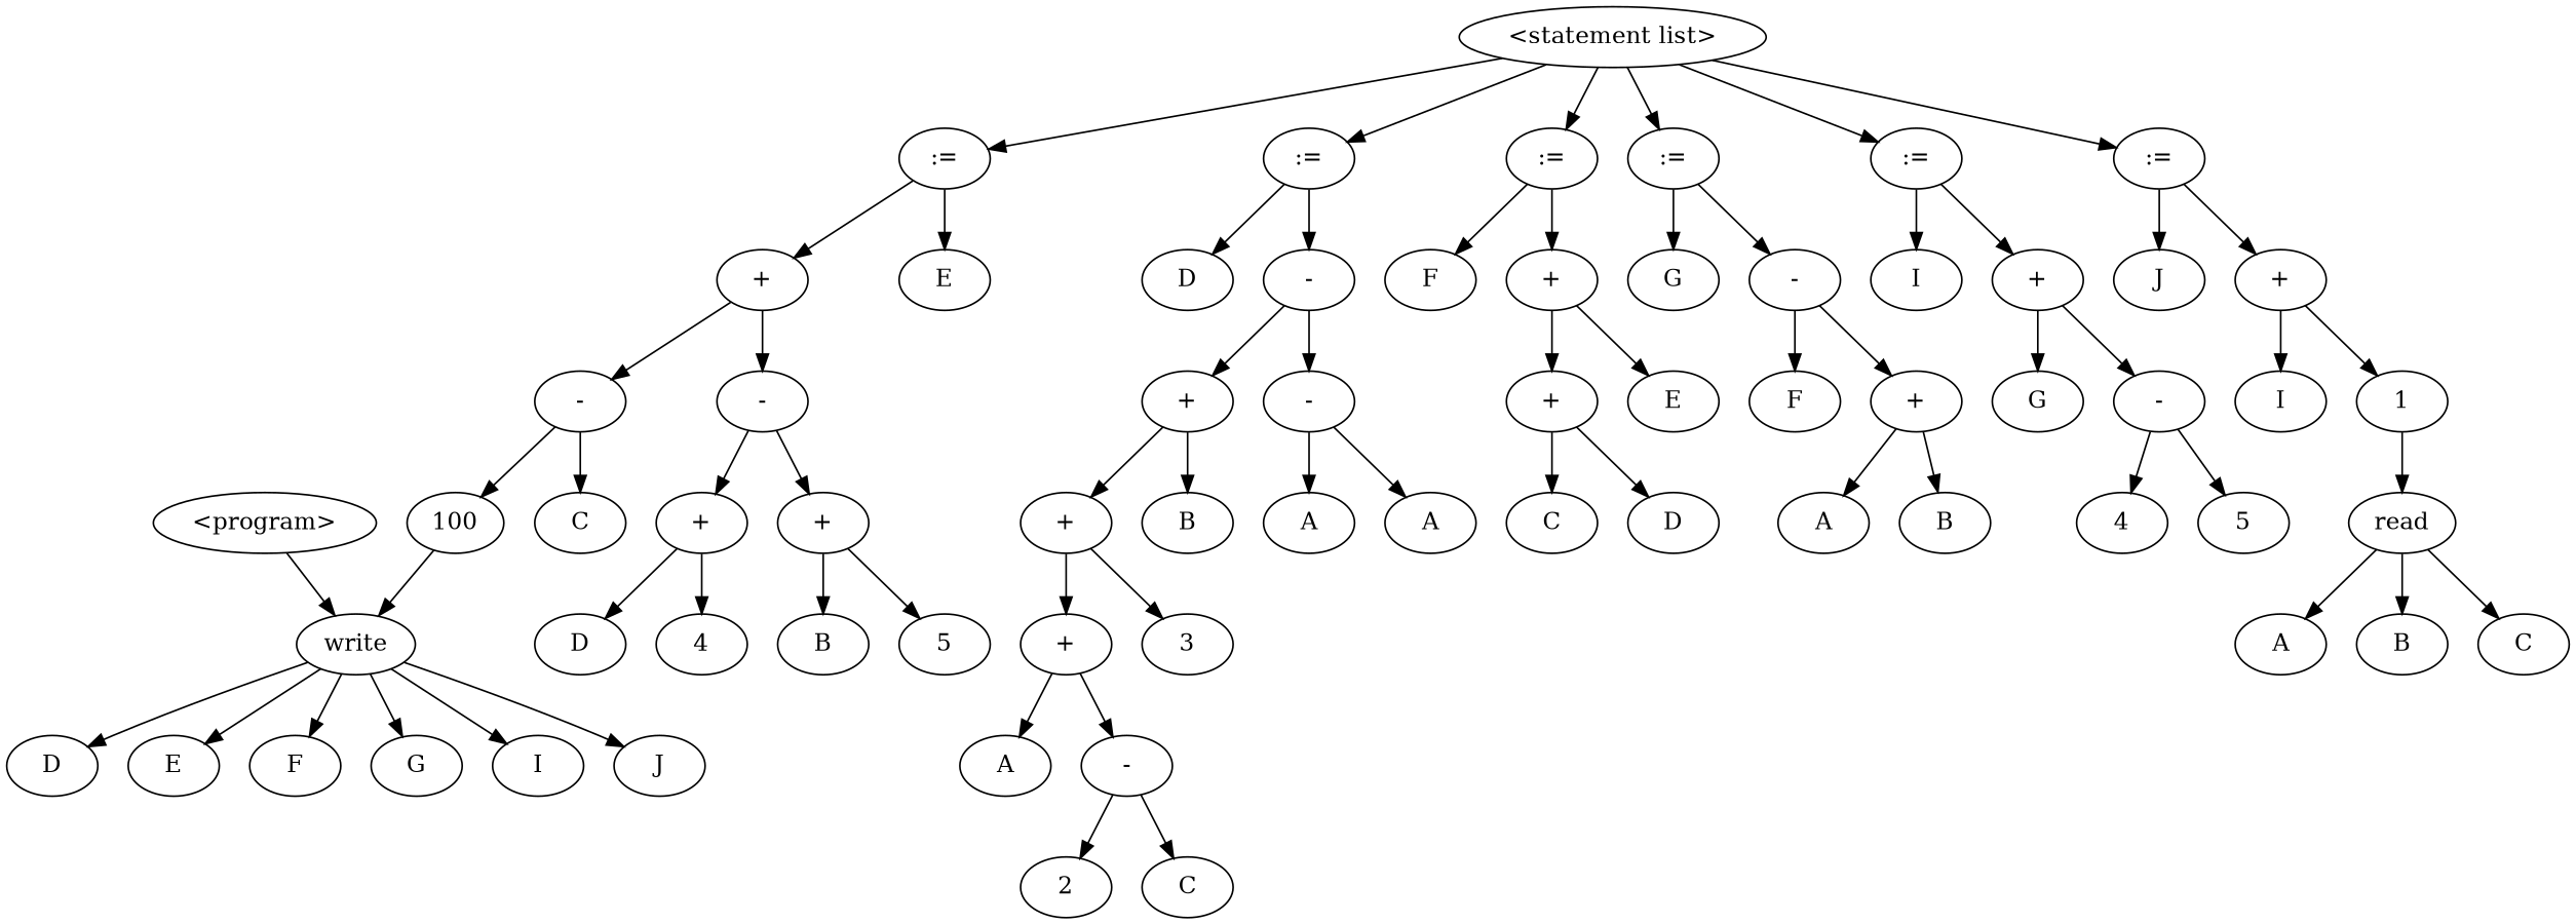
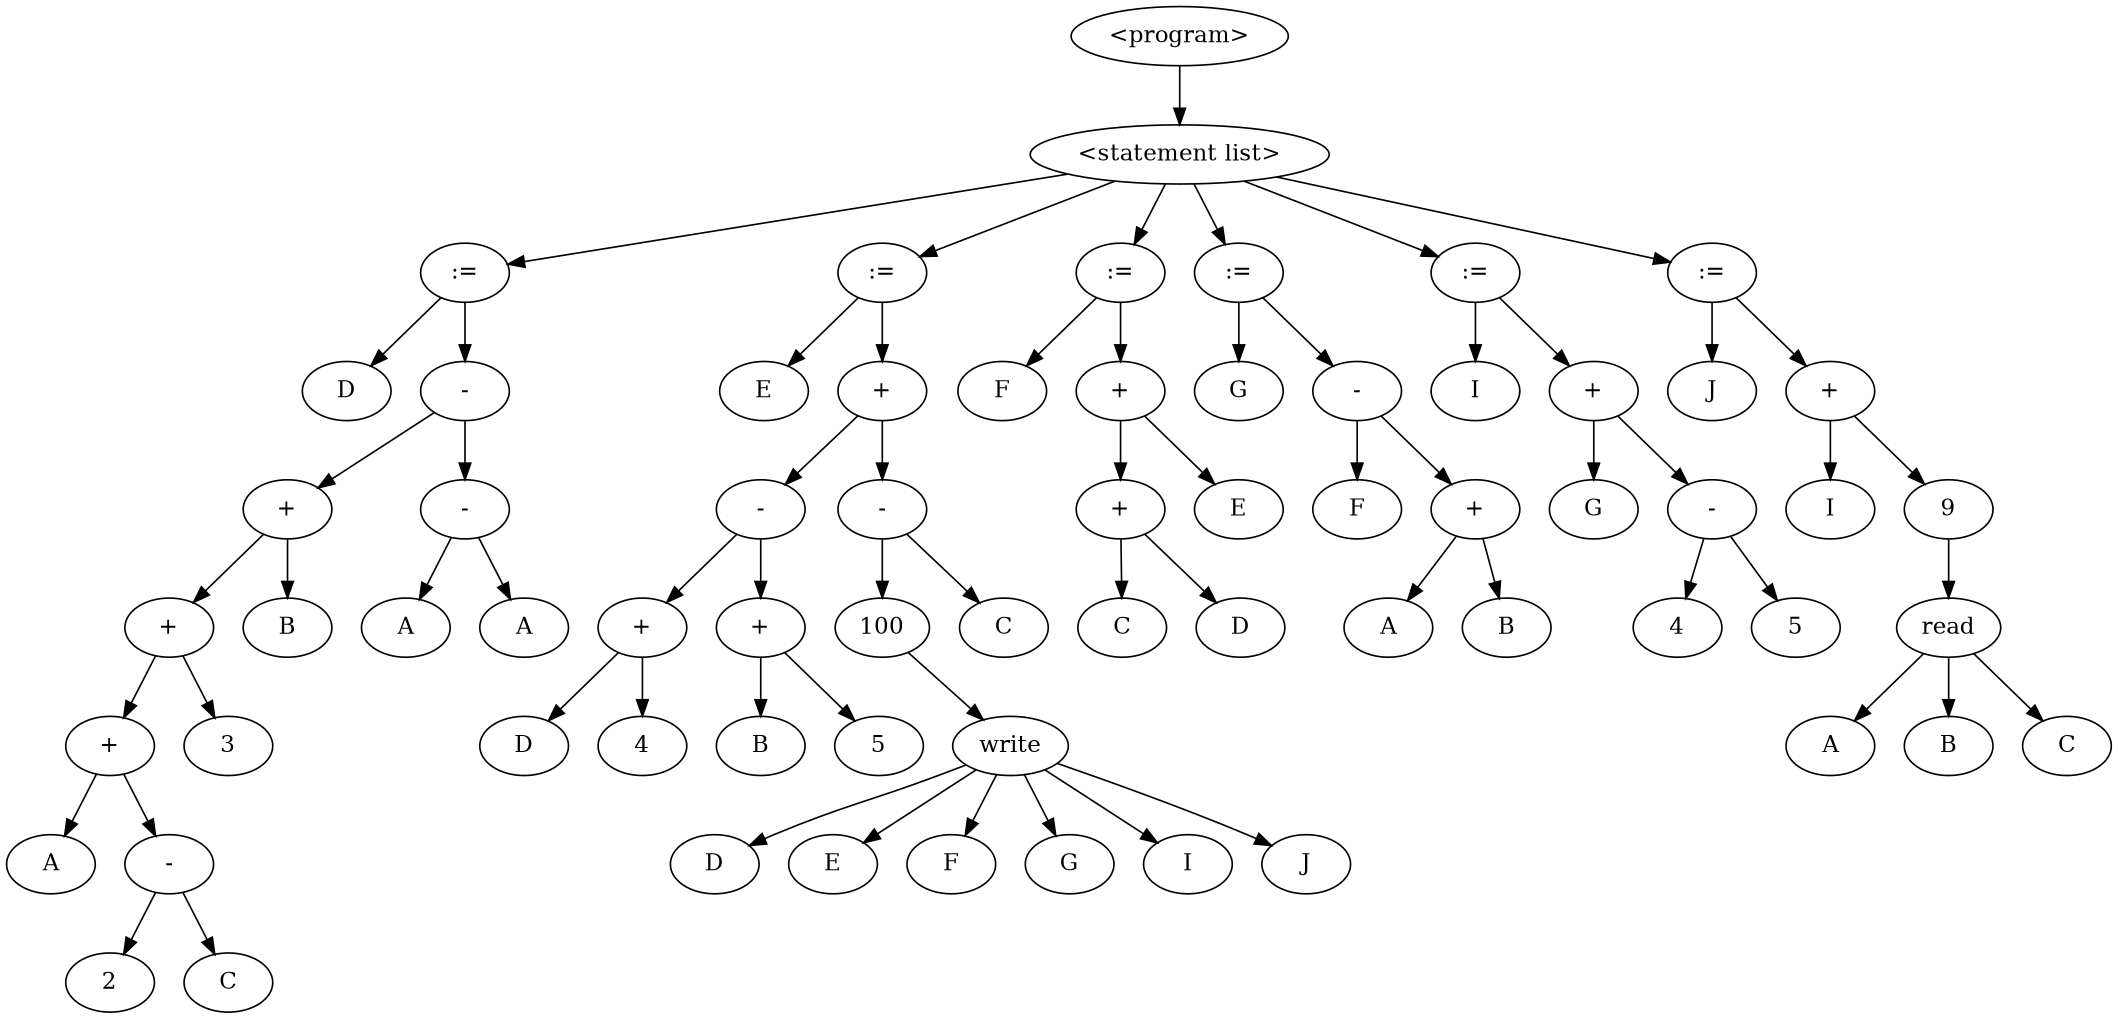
  digraph {
    n1 [label="<program>"]
    n2 [label="<statement list>"]
    n3 [label=":="]
    n4 [label=":="]
    n5 [label=":="]
    n6 [label=":="]
    n7 [label=":="]
    n8 [label=":="]
    n9 [label=read]
    n10 [label=A]
    n11 [label=B]
    n12 [label=C]
    n13 [label=D]
    n14 [label="-"]
    n15 [label=E]
    n16 [label="+"]
    n17 [label=F]
    n18 [label="+"]
    n19 [label=G]
    n20 [label="-"]
    n21 [label=I]
    n22 [label="+"]
    n23 [label=J]
    n24 [label="+"]
    n25 [label=write]
    n26 [label=D]
    n27 [label=E]
    n28 [label=F]
    n29 [label=G]
    n30 [label=I]
    n31 [label=J]
    n32 [label="+"]
    n33 [label="-"]
    n34 [label="+"]
    n35 [label=B]
    n36 [label=A]
    n37 [label=A]
    n38 [label="+"]
    n39 [label=3]
    n40 [label=A]
    n41 [label="-"]
    n42 [label=2]
    n43 [label=C]
    n44 [label="-"]
    n45 [label="-"]
    n46 [label="+"]
    n47 [label="+"]
    n48 [label=100]
    n49 [label=C]
    n50 [label=D]
    n51 [label=4]
    n52 [label=B]
    n53 [label=5]
    n54 [label="+"]
    n55 [label=E]
    n56 [label=C]
    n57 [label=D]
    n58 [label=F]
    n59 [label="+"]
    n60 [label=A]
    n61 [label=B]
    n62 [label=G]
    n63 [label="-"]
    n64 [label=4]
    n65 [label=5]
    n66 [label=I]
-   n67 [label=1]
-   n1 -> n25
+   n67 [label=9]
+   n1 -> n2
    n2 -> n3
    n2 -> n4
    n2 -> n5
    n2 -> n6
    n2 -> n7
    n2 -> n8
    n3 -> n13
    n3 -> n14
    n4 -> n15
    n4 -> n16
    n5 -> n17
    n5 -> n18
    n6 -> n19
    n6 -> n20
    n7 -> n21
    n7 -> n22
    n8 -> n23
    n8 -> n24
    n9 -> n10
    n9 -> n11
    n9 -> n12
    n14 -> n32
    n14 -> n33
    n16 -> n44
    n16 -> n45
    n18 -> n54
    n18 -> n55
    n20 -> n58
    n20 -> n59
    n22 -> n62
    n22 -> n63
    n24 -> n66
    n24 -> n67
    n25 -> n26
    n25 -> n27
    n25 -> n28
    n25 -> n29
    n25 -> n30
    n25 -> n31
    n32 -> n34
    n32 -> n35
    n33 -> n36
    n33 -> n37
    n34 -> n38
    n34 -> n39
    n38 -> n40
    n38 -> n41
    n41 -> n42
    n41 -> n43
    n44 -> n46
    n44 -> n47
    n45 -> n48
    n45 -> n49
    n46 -> n50
    n46 -> n51
    n47 -> n52
    n47 -> n53
    n48 -> n25
    n54 -> n56
    n54 -> n57
    n59 -> n60
    n59 -> n61
    n63 -> n64
    n63 -> n65
    n67 -> n9
  }
